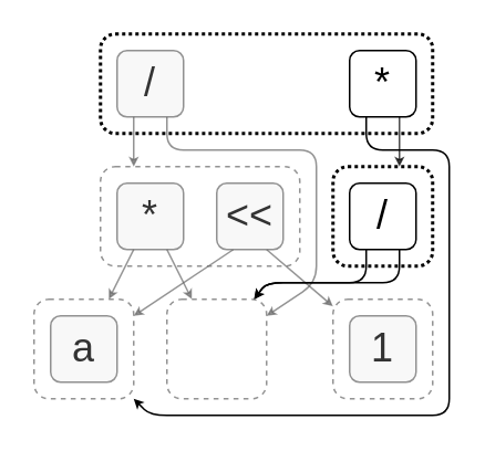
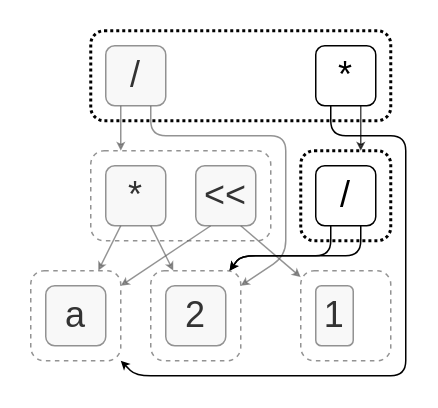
  <mxCell id="0" />
  <mxCell id="1" parent="0" />
  <mxCell id="2" value="" style="rounded=1;whiteSpace=wrap;html=1;fillColor=none;dashed=1;strokeWidth=2;dashPattern=1 1;" parent="1" vertex="1"><mxGeometry x="200" y="100" width="60" height="60" as="geometry" /></mxCell>
  <mxCell id="3" value="" style="rounded=1;whiteSpace=wrap;html=1;dashed=1;strokeColor=#666666;fontColor=#333333;opacity=70;fillColor=none;" parent="1" vertex="1"><mxGeometry x="20" y="180" width="60" height="60" as="geometry" /></mxCell>
  <mxCell id="4" value="" style="rounded=1;whiteSpace=wrap;html=1;dashed=1;strokeColor=#666666;fontColor=#333333;opacity=70;fillColor=none;" parent="1" vertex="1"><mxGeometry x="100" y="180" width="60" height="60" as="geometry" /></mxCell>
  <mxCell id="5" value="" style="rounded=1;whiteSpace=wrap;html=1;fillColor=none;dashed=1;strokeWidth=2;dashPattern=1 1;" parent="1" vertex="1"><mxGeometry x="60" y="20" width="200" height="60" as="geometry" /></mxCell>
  <mxCell id="6" value="" style="rounded=1;whiteSpace=wrap;html=1;dashed=1;strokeColor=#666666;fontColor=#333333;opacity=70;fillColor=none;" parent="1" vertex="1"><mxGeometry x="60" y="100" width="120" height="60" as="geometry" /></mxCell>
  <mxCell id="7" style="edgeStyle=none;orthogonalLoop=1;jettySize=auto;html=1;exitX=0.75;exitY=1;exitDx=0;exitDy=0;strokeColor=#666666;rounded=1;endSize=3;fillColor=#f5f5f5;opacity=70;" parent="1" source="8" target="4" edge="1"><mxGeometry relative="1" as="geometry"><mxPoint x="274.79" y="105.933" as="targetPoint" /><Array as="points"><mxPoint x="100" y="90" /><mxPoint x="190" y="90" /><mxPoint x="190" y="170" /></Array></mxGeometry></mxCell>
  <mxCell id="8" value="&lt;font style=&quot;font-size: 24px;&quot;&gt;/&lt;/font&gt;" style="rounded=1;whiteSpace=wrap;html=1;fontSize=24;verticalAlign=middle;fillColor=#f5f5f5;strokeColor=#666666;fontColor=#333333;opacity=70;" parent="1" vertex="1"><mxGeometry x="70" y="30" width="40" height="40" as="geometry" /></mxCell>
  <mxCell id="9" value="&lt;font style=&quot;font-size: 24px;&quot;&gt;a&lt;/font&gt;" style="rounded=1;whiteSpace=wrap;html=1;fontSize=24;verticalAlign=middle;fillColor=#f5f5f5;strokeColor=#666666;fontColor=#333333;opacity=70;" parent="1" vertex="1"><mxGeometry x="30" y="190" width="40" height="40" as="geometry" /></mxCell>
  <mxCell id="10" value="*" style="rounded=1;whiteSpace=wrap;html=1;fontSize=24;verticalAlign=middle;fillColor=#f5f5f5;strokeColor=#666666;fontColor=#333333;opacity=70;" parent="1" vertex="1"><mxGeometry x="70" y="110" width="40" height="40" as="geometry" /></mxCell>
+ <mxCell id="11" value="&lt;font style=&quot;font-size: 24px;&quot;&gt;2&lt;/font&gt;" style="rounded=1;whiteSpace=wrap;html=1;fontSize=24;verticalAlign=middle;fillColor=#f5f5f5;strokeColor=#666666;fontColor=#333333;opacity=70;" parent="1" vertex="1"><mxGeometry x="110" y="190" width="40" height="40" as="geometry" /></mxCell>
  <mxCell id="12" value="" style="endArrow=classic;html=1;strokeWidth=1;exitX=0.25;exitY=1;exitDx=0;exitDy=0;endSize=3;fillColor=#f5f5f5;strokeColor=#666666;opacity=70;" parent="1" source="10" target="3" edge="1"><mxGeometry width="50" height="50" relative="1" as="geometry"><mxPoint x="115" y="160" as="sourcePoint" /><mxPoint x="119.5" y="210" as="targetPoint" /></mxGeometry></mxCell>
  <mxCell id="13" value="" style="rounded=1;whiteSpace=wrap;html=1;dashed=1;strokeColor=#666666;fontColor=#333333;opacity=70;fillColor=none;" parent="1" vertex="1"><mxGeometry x="200" y="180" width="60" height="60" as="geometry" /></mxCell>
- <mxCell id="14" value="&lt;font style=&quot;font-size: 24px&quot;&gt;1&lt;/font&gt;" style="rounded=1;whiteSpace=wrap;html=1;fontSize=24;verticalAlign=middle;fillColor=#f5f5f5;strokeColor=#666666;fontColor=#333333;opacity=70;" parent="1" vertex="1"><mxGeometry x="210" y="190" width="40" height="40" as="geometry" /></mxCell>
+ <mxCell id="14" value="&lt;font style=&quot;font-size: 24px&quot;&gt;1&lt;/font&gt;" style="rounded=1;whiteSpace=wrap;html=1;fontSize=24;verticalAlign=middle;fillColor=#f5f5f5;strokeColor=#666666;fontColor=#333333;opacity=70;" parent="1" vertex="1"><mxGeometry x="210" y="190" width="25" height="40" as="geometry" /></mxCell>
  <mxCell id="15" value="" style="endArrow=classic;html=1;strokeWidth=1;exitX=0.75;exitY=1;exitDx=0;exitDy=0;endSize=3;fillColor=#f5f5f5;strokeColor=#666666;opacity=70;" parent="1" source="10" target="4" edge="1"><mxGeometry width="50" height="50" relative="1" as="geometry"><mxPoint x="130" y="160" as="sourcePoint" /><mxPoint x="97.02" y="198.98" as="targetPoint" /></mxGeometry></mxCell>
  <mxCell id="16" value="" style="endArrow=classic;html=1;strokeWidth=1;exitX=0.25;exitY=1;exitDx=0;exitDy=0;endSize=3;entryX=0.167;entryY=0;entryDx=0;entryDy=0;entryPerimeter=0;fillColor=#f5f5f5;strokeColor=#666666;opacity=70;" parent="1" source="8" target="6" edge="1"><mxGeometry width="50" height="50" relative="1" as="geometry"><mxPoint x="130" y="70" as="sourcePoint" /><mxPoint x="80" y="90" as="targetPoint" /></mxGeometry></mxCell>
  <mxCell id="17" style="orthogonalLoop=1;jettySize=auto;html=1;exitX=0.25;exitY=1;exitDx=0;exitDy=0;strokeColor=#666666;endSize=3;targetPerimeterSpacing=0;fillColor=#f5f5f5;opacity=70;" parent="1" source="19" target="3" edge="1"><mxGeometry relative="1" as="geometry" /></mxCell>
  <mxCell id="18" style="edgeStyle=none;curved=1;orthogonalLoop=1;jettySize=auto;html=1;exitX=0.75;exitY=1;exitDx=0;exitDy=0;strokeColor=#666666;endSize=3;fillColor=#f5f5f5;opacity=70;" parent="1" source="19" target="13" edge="1"><mxGeometry relative="1" as="geometry" /></mxCell>
  <mxCell id="19" value="&amp;lt;&amp;lt;" style="rounded=1;whiteSpace=wrap;html=1;fontSize=24;verticalAlign=middle;fillColor=#f5f5f5;strokeColor=#666666;fontColor=#333333;opacity=70;" parent="1" vertex="1"><mxGeometry x="130" y="110" width="40" height="40" as="geometry" /></mxCell>
  <mxCell id="20" style="edgeStyle=none;rounded=1;orthogonalLoop=1;jettySize=auto;html=1;exitX=0.25;exitY=1;exitDx=0;exitDy=0;endSize=3;strokeWidth=1;" parent="1" source="21" target="3" edge="1"><mxGeometry relative="1" as="geometry"><mxPoint x="290" y="90" as="targetPoint" /><Array as="points"><mxPoint x="220" y="90" /><mxPoint x="270" y="90" /><mxPoint x="270" y="250" /><mxPoint x="90" y="250" /></Array></mxGeometry></mxCell>
  <mxCell id="21" value="*" style="rounded=1;whiteSpace=wrap;html=1;fontSize=24;verticalAlign=middle;" parent="1" vertex="1"><mxGeometry x="210" y="30" width="40" height="40" as="geometry" /></mxCell>
  <mxCell id="22" value="" style="endArrow=classic;html=1;strokeWidth=1;exitX=0.75;exitY=1;exitDx=0;exitDy=0;endSize=3;entryX=0.667;entryY=0;entryDx=0;entryDy=0;entryPerimeter=0;opacity=70;" parent="1" source="21" target="2" edge="1"><mxGeometry width="50" height="50" relative="1" as="geometry"><mxPoint x="312.98" y="80" as="sourcePoint" /><mxPoint x="220" y="90" as="targetPoint" /></mxGeometry></mxCell>
  <mxCell id="23" style="rounded=1;orthogonalLoop=1;jettySize=auto;html=1;exitX=0.25;exitY=1;exitDx=0;exitDy=0;endSize=3;" parent="1" source="25" target="4" edge="1"><mxGeometry relative="1" as="geometry"><Array as="points"><mxPoint x="220" y="170" /><mxPoint x="160" y="170" /></Array></mxGeometry></mxCell>
  <mxCell id="24" style="rounded=1;orthogonalLoop=1;jettySize=auto;html=1;exitX=0.75;exitY=1;exitDx=0;exitDy=0;endSize=3;strokeWidth=1;" parent="1" source="25" target="4" edge="1"><mxGeometry relative="1" as="geometry"><Array as="points"><mxPoint x="240" y="170" /><mxPoint x="160" y="170" /></Array></mxGeometry></mxCell>
  <mxCell id="25" value="/" style="rounded=1;whiteSpace=wrap;html=1;fontSize=24;verticalAlign=middle;" parent="1" vertex="1"><mxGeometry x="210" y="110" width="40" height="40" as="geometry" /></mxCell>
  <mxCell id="26" style="edgeStyle=none;rounded=1;orthogonalLoop=1;jettySize=auto;html=1;exitX=0;exitY=0.5;exitDx=0;exitDy=0;endSize=3;strokeWidth=1;fillColor=#f5f5f5;strokeColor=#666666;opacity=70;" parent="1" source="5" target="5" edge="1"><mxGeometry relative="1" as="geometry" /></mxCell>
